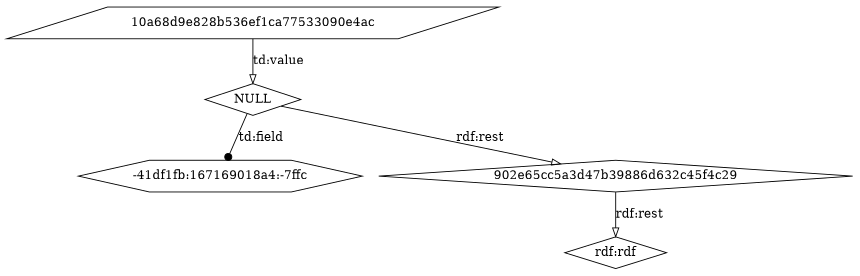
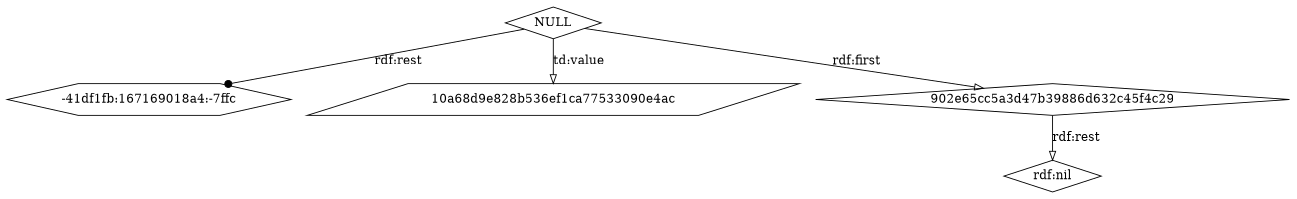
  digraph {
    rankdir=TB
    node [shape=diamond]
    edge [arrowhead=onormal]
    "-41df1fb:167169018a4:-7ffc" [shape=hexagon]
    NULL
    "10a68d9e828b536ef1ca77533090e4ac" [shape=parallelogram]
    "902e65cc5a3d47b39886d632c45f4c29"
-   "rdf:nil" [label="rdf:rdf"]
-   NULL -> "-41df1fb:167169018a4:-7ffc" [arrowhead=dot label="td:field"]
-   "10a68d9e828b536ef1ca77533090e4ac" -> NULL [label="td:value"]
-   NULL -> "902e65cc5a3d47b39886d632c45f4c29" [label="rdf:rest"]
+   "rdf:nil"
+   NULL -> "-41df1fb:167169018a4:-7ffc" [arrowhead=dot label="rdf:rest"]
+   NULL -> "10a68d9e828b536ef1ca77533090e4ac" [label="td:value"]
+   NULL -> "902e65cc5a3d47b39886d632c45f4c29" [label="rdf:first"]
    "902e65cc5a3d47b39886d632c45f4c29" -> "rdf:nil" [label="rdf:rest"]
  }
